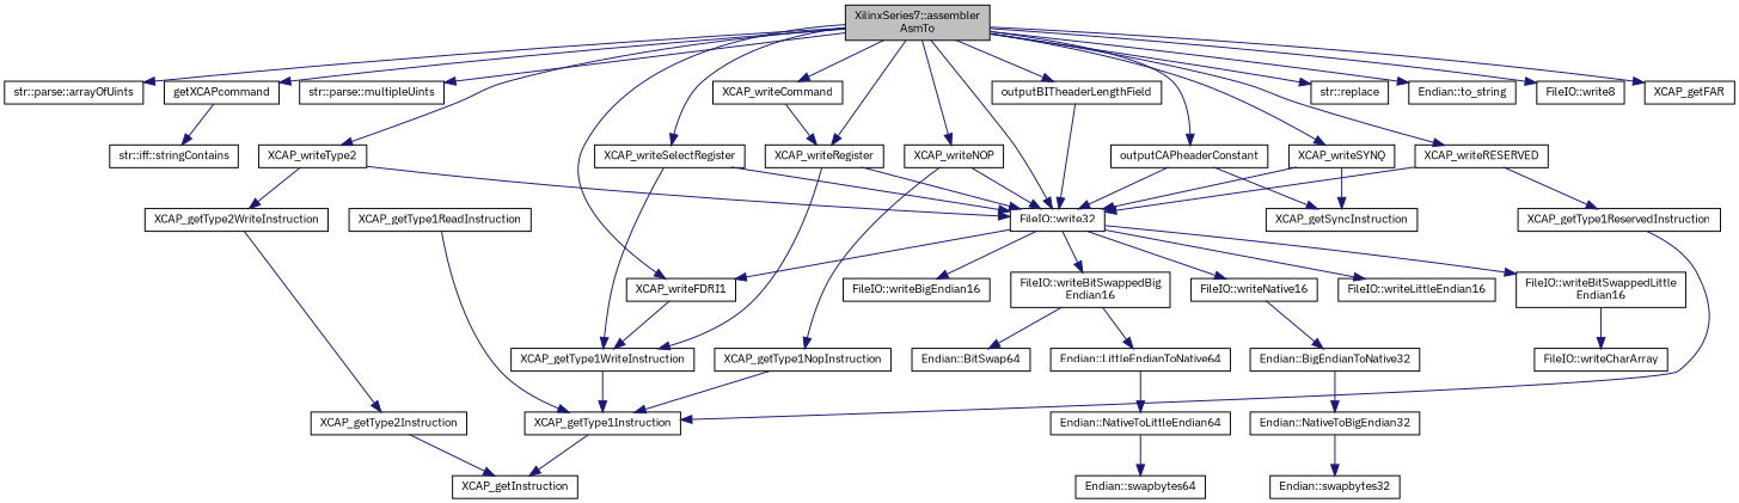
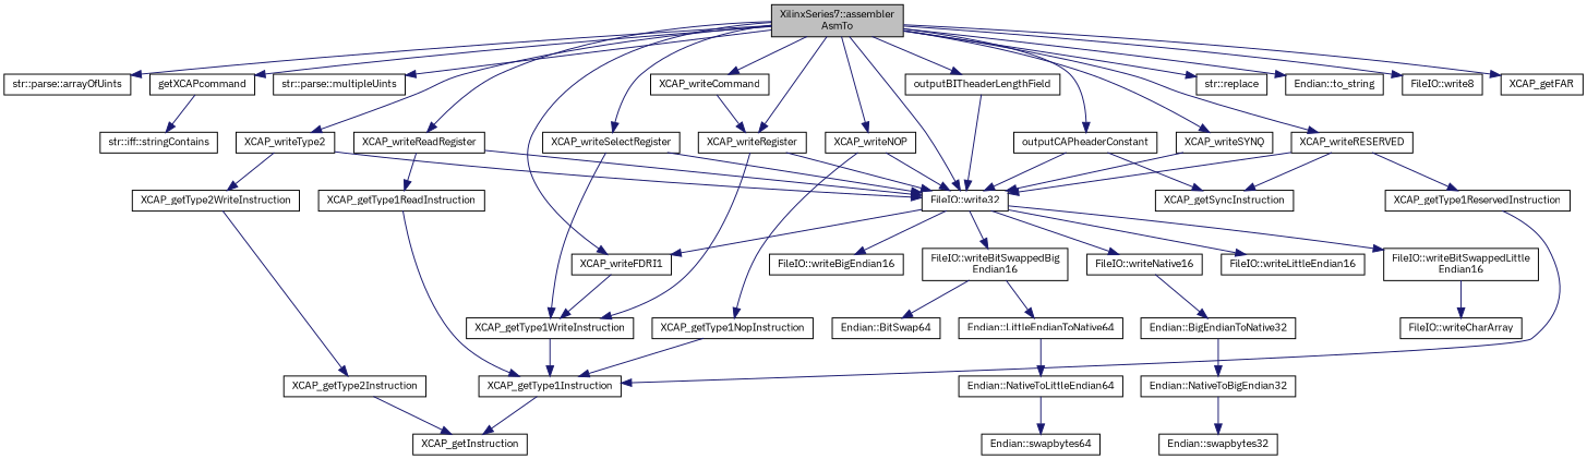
  digraph {
    fontname="IBM Plex Sans"
    rankdir=TB
    node [color=black fillcolor=white fontname="IBM Plex Sans" fontsize=10 shape=record style=filled]
    edge [color=midnightblue fontname="IBM Plex Sans" fontsize=10 labelfontname=Helvetica labelfontsize=10 style=solid]
    n1 [fillcolor=grey75 fontcolor=black height=0.2 label="XilinxSeries7::assembler\lAsmTo" width=0.4]
    n2 [height=0.2 label="str::parse::arrayOfUints" width=0.4]
    n3 [height=0.2 label=getXCAPcommand width=0.4]
    n4 [height=0.2 label="str::parse::multipleUints" width=0.4]
    n5 [height=0.2 label=outputBITheaderLengthField width=0.4]
    n6 [height=0.2 label="FileIO::write32" width=0.4]
    n7 [height=0.2 label=outputCAPheaderConstant width=0.4]
    n8 [height=0.2 label="str::replace" width=0.4]
    n9 [height=0.2 label="Endian::to_string" width=0.4]
    n10 [height=0.2 label="FileIO::write8" width=0.4]
    n11 [height=0.2 label=XCAP_getFAR width=0.4]
    n12 [height=0.2 label=XCAP_writeCommand width=0.4]
    n13 [height=0.2 label=XCAP_writeRegister width=0.4]
    n14 [height=0.2 label=XCAP_writeFDRI1 width=0.4]
    n15 [height=0.2 label=XCAP_writeNOP width=0.4]
+   n16 [height=0.2 label=XCAP_writeReadRegister width=0.4]
    n17 [height=0.2 label=XCAP_writeRESERVED width=0.4]
    n18 [height=0.2 label=XCAP_writeSelectRegister width=0.4]
    n19 [height=0.2 label=XCAP_writeSYNQ width=0.4]
    n20 [height=0.2 label=XCAP_writeType2 width=0.4]
    n21 [height=0.2 label="str::iff::stringContains" width=0.4]
    n22 [height=0.2 label="FileIO::writeBigEndian16" width=0.4]
    n23 [height=0.2 label="FileIO::writeBitSwappedBig\lEndian16" width=0.4]
    n24 [height=0.2 label="FileIO::writeBitSwappedLittle\lEndian16" width=0.4]
    n25 [height=0.2 label="FileIO::writeLittleEndian16" width=0.4]
    n26 [height=0.2 label="FileIO::writeNative16" width=0.4]
    n27 [height=0.2 label=XCAP_getSyncInstruction width=0.4]
    n28 [height=0.2 label=XCAP_getType1WriteInstruction width=0.4]
    n29 [height=0.2 label=XCAP_getType1NopInstruction width=0.4]
    n30 [height=0.2 label=XCAP_getType1ReadInstruction width=0.4]
    n31 [height=0.2 label=XCAP_getType1ReservedInstruction width=0.4]
    n32 [height=0.2 label=XCAP_getType2WriteInstruction width=0.4]
    n33 [height=0.2 label="Endian::BitSwap64" width=0.4]
    n34 [height=0.2 label="Endian::LittleEndianToNative64" width=0.4]
    n35 [height=0.2 label="FileIO::writeCharArray" width=0.4]
    n36 [height=0.2 label="Endian::BigEndianToNative32" width=0.4]
    n37 [height=0.2 label="Endian::NativeToLittleEndian64" width=0.4]
    n38 [height=0.2 label="Endian::swapbytes64" width=0.4]
    n39 [height=0.2 label="Endian::NativeToBigEndian32" width=0.4]
    n40 [height=0.2 label="Endian::swapbytes32" width=0.4]
    n41 [height=0.2 label=XCAP_getType1Instruction width=0.4]
    n42 [height=0.2 label=XCAP_getInstruction width=0.4]
    n43 [height=0.2 label=XCAP_getType2Instruction width=0.4]
    n1 -> n2
    n1 -> n3
    n1 -> n4
    n1 -> n5
    n1 -> n6
    n1 -> n7
    n1 -> n8
    n1 -> n9
    n1 -> n10
    n1 -> n11
    n1 -> n12
    n1 -> n13
    n1 -> n14
    n1 -> n15
+   n1 -> n16
    n1 -> n17
    n1 -> n18
    n1 -> n19
    n1 -> n20
    n3 -> n21
    n5 -> n6
    n6 -> n14
    n6 -> n22
    n6 -> n23
    n6 -> n24
    n6 -> n25
    n6 -> n26
    n7 -> n6
    n7 -> n27
    n12 -> n13
    n13 -> n6
    n13 -> n28
    n14 -> n28
    n15 -> n6
    n15 -> n29
+   n16 -> n6
+   n16 -> n30
    n17 -> n6
    n17 -> n31
    n18 -> n6
    n18 -> n28
    n19 -> n6
-   n19 -> n27
+   n17 -> n27
    n20 -> n6
    n20 -> n32
    n23 -> n33
    n23 -> n34
    n24 -> n35
    n26 -> n36
    n28 -> n41
    n29 -> n41
    n30 -> n41
    n31 -> n41
    n32 -> n43
    n34 -> n37
    n36 -> n39
    n37 -> n38
    n39 -> n40
    n41 -> n42
    n43 -> n42
  }
